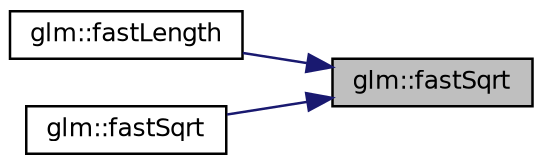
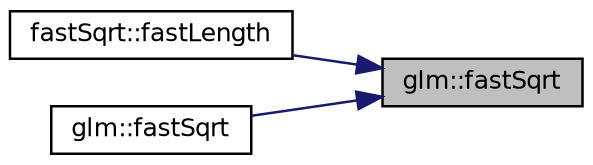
  digraph {
    rankdir=RL
    node [color=black fillcolor=white fontname=Helvetica fontsize=10 shape=record style=filled]
    edge [color=midnightblue dir=back fontname=Helvetica fontsize=10 labelfontname=Helvetica labelfontsize=10 style=solid]
    n1 [fillcolor=grey75 fontcolor=black height=0.2 label="glm::fastSqrt" width=0.4]
-   n2 [height=0.2 label="glm::fastLength" width=0.4]
+   n2 [height=0.2 label="fastSqrt::fastLength" width=0.4]
    n3 [height=0.2 label="glm::fastSqrt" width=0.4]
    n1 -> n2
    n1 -> n3
  }
